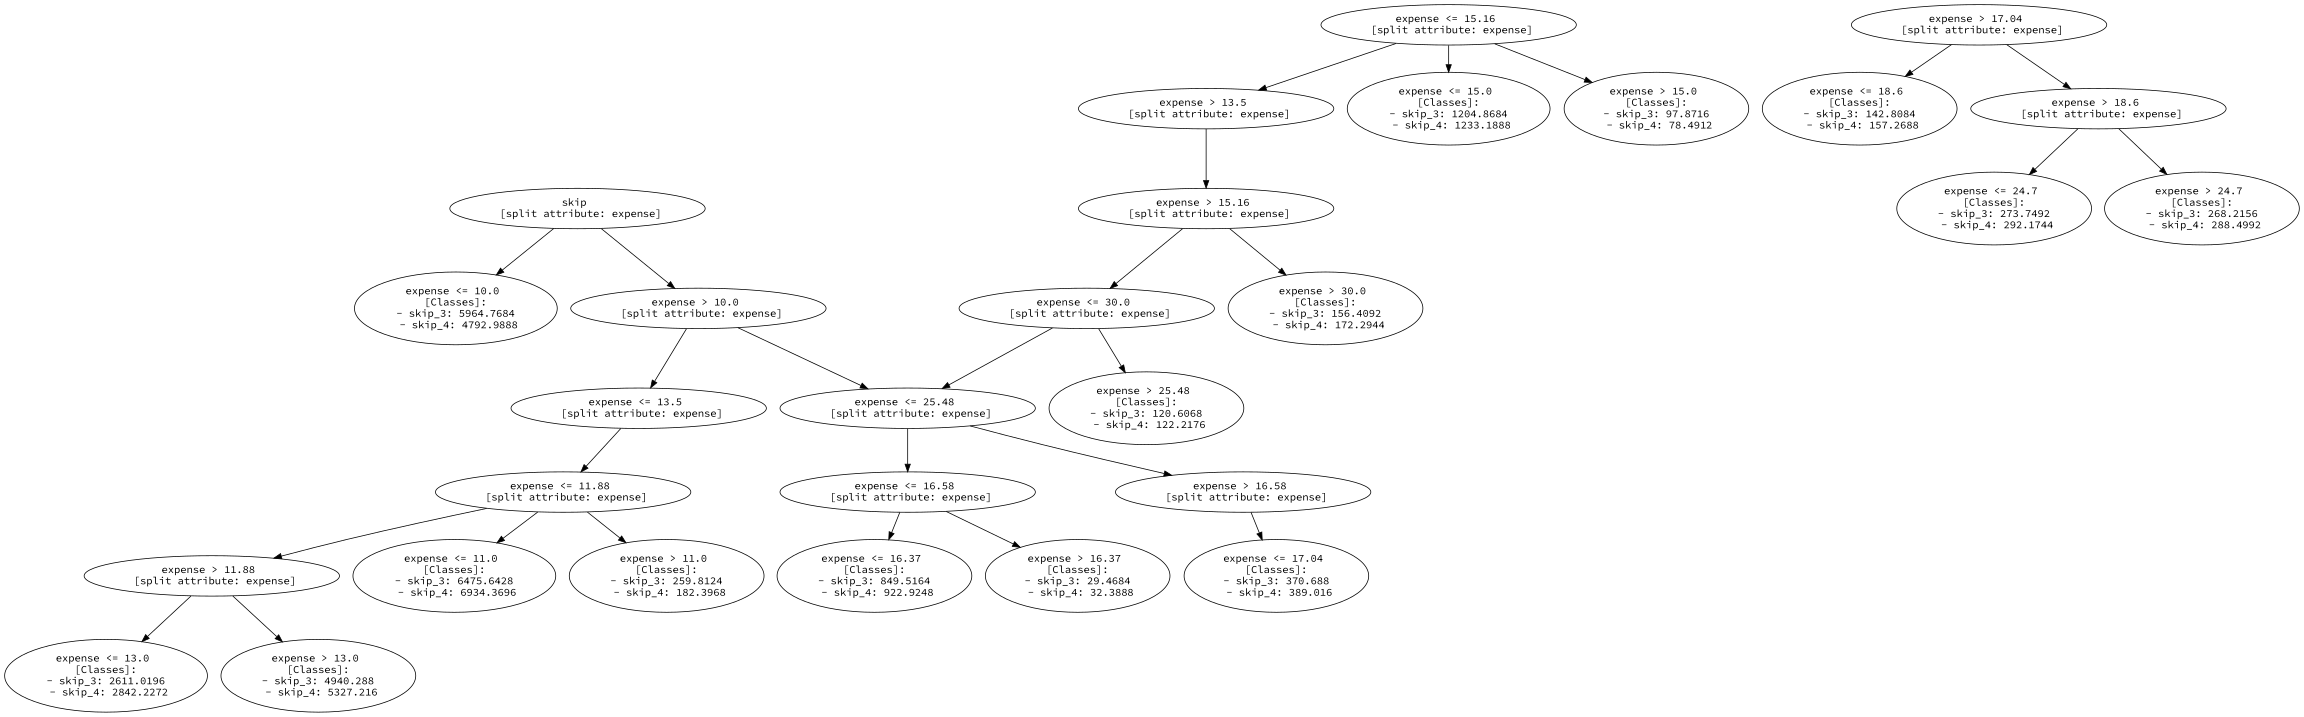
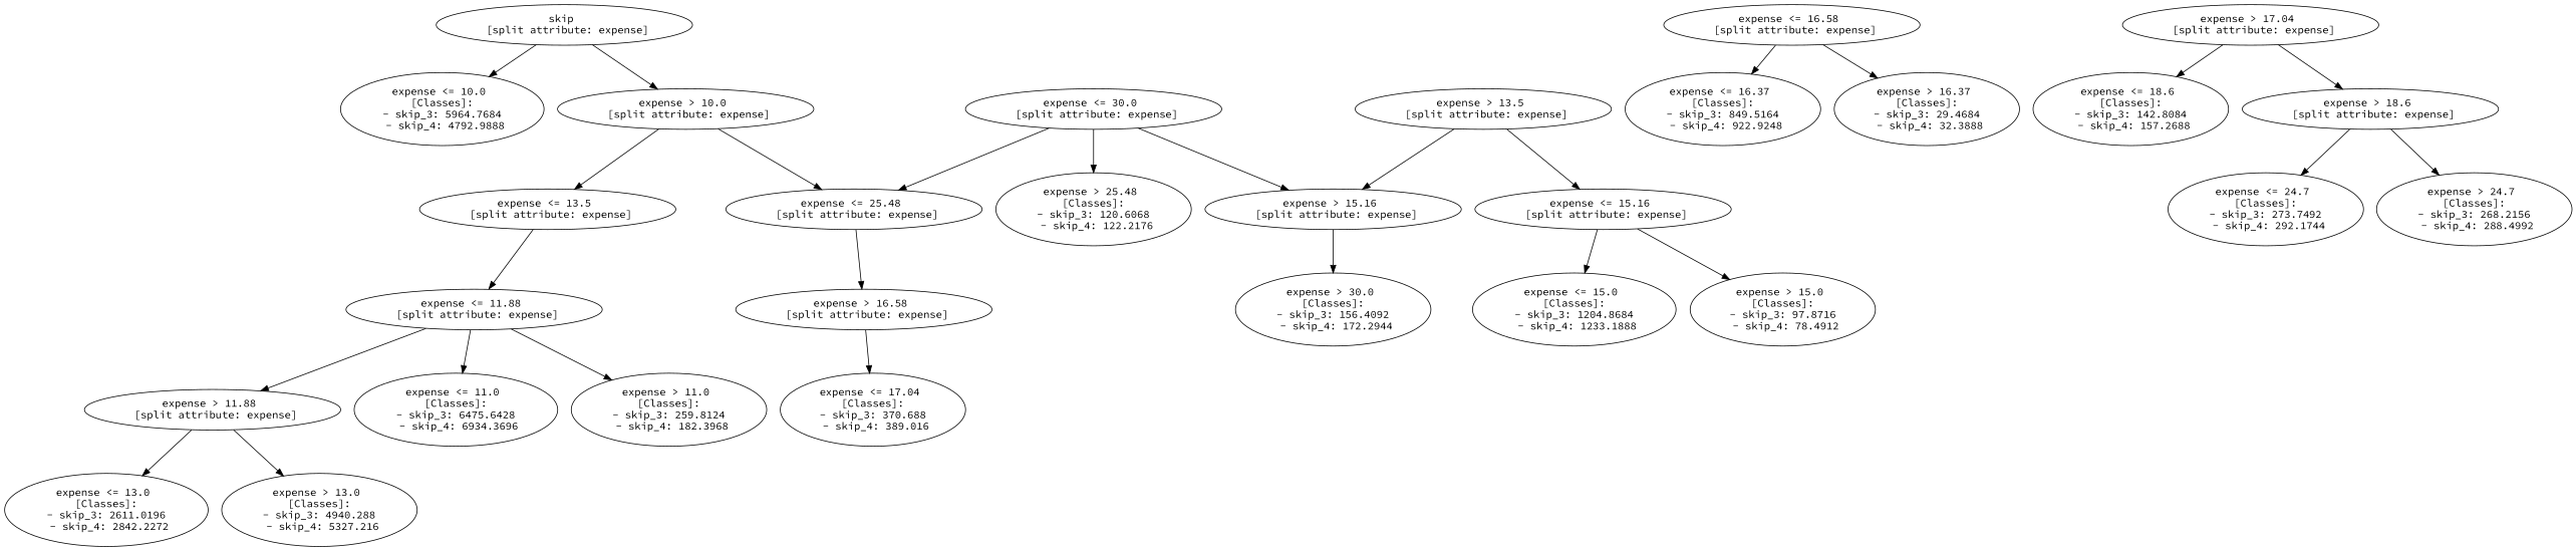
  digraph {
    fontname="Source Code Pro"
    node [fontname="Source Code Pro"]
    edge [fontname="Source Code Pro"]
    n1 [label="skip \n [split attribute: expense]"]
    n2 [label="expense <= 10.0 \n [Classes]: \n - skip_3: 5964.7684 \n - skip_4: 4792.9888"]
    n3 [label="expense > 10.0 \n [split attribute: expense]"]
    n4 [label="expense <= 13.5 \n [split attribute: expense]"]
    n5 [label="expense <= 25.48 \n [split attribute: expense]"]
    n6 [label="expense <= 11.88 \n [split attribute: expense]"]
    n7 [label="expense > 13.5 \n [split attribute: expense]"]
    n8 [label="expense <= 15.16 \n [split attribute: expense]"]
    n9 [label="expense > 15.16 \n [split attribute: expense]"]
    n10 [label="expense > 11.88 \n [split attribute: expense]"]
    n11 [label="expense <= 11.0 \n [Classes]: \n - skip_3: 6475.6428 \n - skip_4: 6934.3696"]
    n12 [label="expense > 11.0 \n [Classes]: \n - skip_3: 259.8124 \n - skip_4: 182.3968"]
    n13 [label="expense <= 13.0 \n [Classes]: \n - skip_3: 2611.0196 \n - skip_4: 2842.2272"]
    n14 [label="expense > 13.0 \n [Classes]: \n - skip_3: 4940.288 \n - skip_4: 5327.216"]
    n15 [label="expense <= 15.0 \n [Classes]: \n - skip_3: 1204.8684 \n - skip_4: 1233.1888"]
    n16 [label="expense > 15.0 \n [Classes]: \n - skip_3: 97.8716 \n - skip_4: 78.4912"]
    n17 [label="expense <= 30.0 \n [split attribute: expense]"]
    n18 [label="expense > 30.0 \n [Classes]: \n - skip_3: 156.4092 \n - skip_4: 172.2944"]
    n19 [label="expense > 25.48 \n [Classes]: \n - skip_3: 120.6068 \n - skip_4: 122.2176"]
    n20 [label="expense <= 16.58 \n [split attribute: expense]"]
    n21 [label="expense > 16.58 \n [split attribute: expense]"]
    n22 [label="expense <= 16.37 \n [Classes]: \n - skip_3: 849.5164 \n - skip_4: 922.9248"]
    n23 [label="expense > 16.37 \n [Classes]: \n - skip_3: 29.4684 \n - skip_4: 32.3888"]
    n24 [label="expense <= 17.04 \n [Classes]: \n - skip_3: 370.688 \n - skip_4: 389.016"]
    n25 [label="expense > 17.04 \n [split attribute: expense]"]
    n26 [label="expense <= 18.6 \n [Classes]: \n - skip_3: 142.8084 \n - skip_4: 157.2688"]
    n27 [label="expense > 18.6 \n [split attribute: expense]"]
    n28 [label="expense <= 24.7 \n [Classes]: \n - skip_3: 273.7492 \n - skip_4: 292.1744"]
    n29 [label="expense > 24.7 \n [Classes]: \n - skip_3: 268.2156 \n - skip_4: 288.4992"]
    n1 -> n2
    n1 -> n3
    n3 -> n4
    n3 -> n5
    n4 -> n6
-   n5 -> n20
    n5 -> n21
    n6 -> n10
    n6 -> n11
    n6 -> n12
-   n8 -> n7
+   n7 -> n8
    n7 -> n9
    n8 -> n15
    n8 -> n16
-   n9 -> n17
+   n17 -> n9
    n9 -> n18
    n10 -> n13
    n10 -> n14
    n17 -> n5
    n17 -> n19
    n20 -> n22
    n20 -> n23
    n21 -> n24
    n25 -> n26
    n25 -> n27
    n27 -> n28
    n27 -> n29
  }
